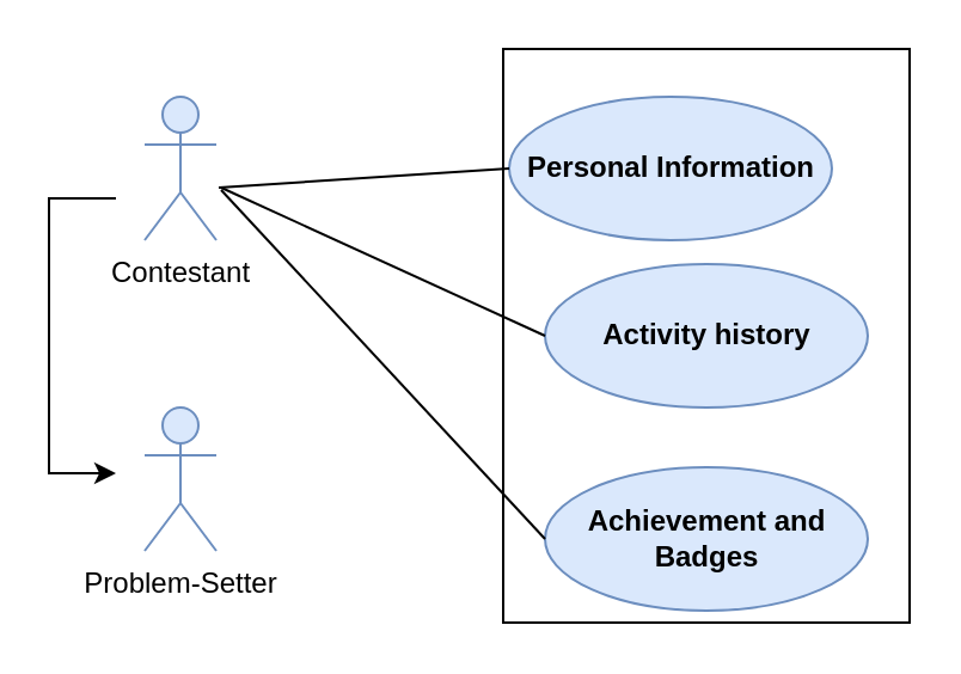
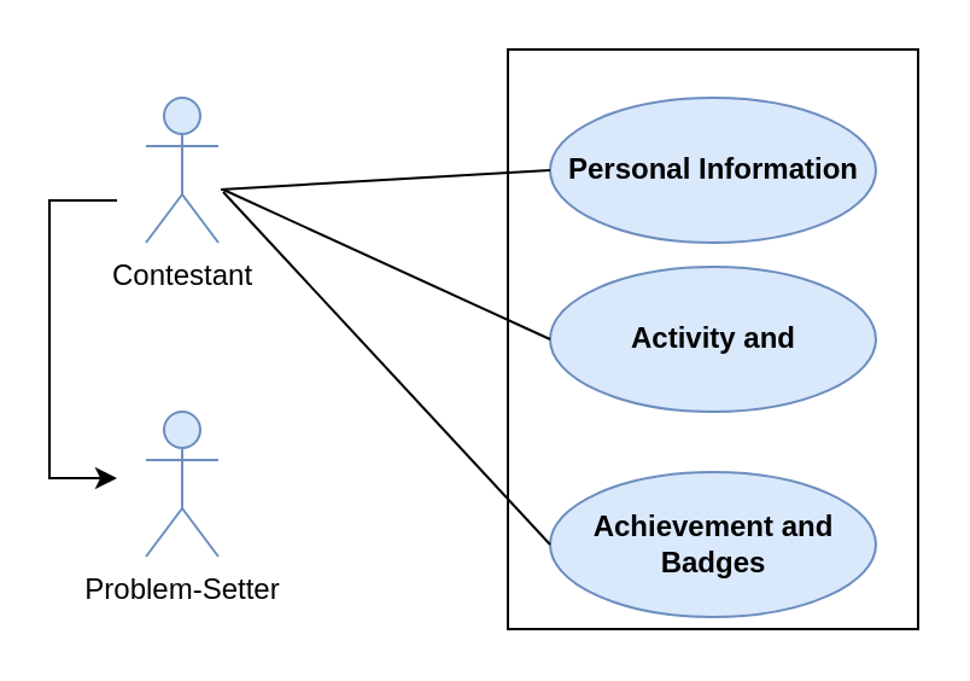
  <mxCell id="0" />
  <mxCell id="1" parent="0" />
  <mxCell id="2" value="" style="rounded=0;whiteSpace=wrap;html=1;" vertex="1" parent="1"><mxGeometry x="210" y="20" width="170" height="240" as="geometry" /></mxCell>
- <mxCell id="3" value="&lt;b&gt;Personal Information&lt;/b&gt;" style="ellipse;whiteSpace=wrap;html=1;fillColor=#dae8fc;strokeColor=#6c8ebf;" vertex="1" parent="1"><mxGeometry x="212.5" y="40" width="135" height="60" as="geometry" /></mxCell>
- <mxCell id="4" value="&lt;b&gt;Activity history&lt;/b&gt;" style="ellipse;whiteSpace=wrap;html=1;fillColor=#dae8fc;strokeColor=#6c8ebf;" vertex="1" parent="1"><mxGeometry x="227.5" y="110" width="135" height="60" as="geometry" /></mxCell>
+ <mxCell id="3" value="&lt;b&gt;Personal Information&lt;/b&gt;" style="ellipse;whiteSpace=wrap;html=1;fillColor=#dae8fc;strokeColor=#6c8ebf;" vertex="1" parent="1"><mxGeometry x="227.5" y="40" width="135" height="60" as="geometry" /></mxCell>
+ <mxCell id="4" value="&lt;b&gt;Activity and&lt;/b&gt;" style="ellipse;whiteSpace=wrap;html=1;fillColor=#dae8fc;strokeColor=#6c8ebf;" vertex="1" parent="1"><mxGeometry x="227.5" y="110" width="135" height="60" as="geometry" /></mxCell>
  <mxCell id="5" value="&lt;b&gt;Achievement and Badges&lt;/b&gt;" style="ellipse;whiteSpace=wrap;html=1;fillColor=#dae8fc;strokeColor=#6c8ebf;" vertex="1" parent="1"><mxGeometry x="227.5" y="195" width="135" height="60" as="geometry" /></mxCell>
  <mxCell id="6" value="Contestant" style="shape=umlActor;verticalLabelPosition=bottom;verticalAlign=top;html=1;outlineConnect=0;fillColor=#dae8fc;strokeColor=#6c8ebf;" vertex="1" parent="1"><mxGeometry x="60" y="40" width="30" height="60" as="geometry" /></mxCell>
  <mxCell id="7" value="Problem-Setter" style="shape=umlActor;verticalLabelPosition=bottom;verticalAlign=top;html=1;outlineConnect=0;fillColor=#dae8fc;strokeColor=#6c8ebf;" vertex="1" parent="1"><mxGeometry x="60" y="170" width="30" height="60" as="geometry" /></mxCell>
  <mxCell id="8" value="" style="edgeStyle=orthogonalEdgeStyle;rounded=0;orthogonalLoop=1;jettySize=auto;html=1;" edge="1" parent="1"><mxGeometry relative="1" as="geometry"><Array as="points"><mxPoint x="20" y="82.5" /><mxPoint x="20" y="197.5" /></Array><mxPoint x="48" y="82.5" as="sourcePoint" /><mxPoint x="48" y="197.5" as="targetPoint" /></mxGeometry></mxCell>
  <mxCell id="9" value="" style="endArrow=none;html=1;rounded=0;entryX=0;entryY=0.5;entryDx=0;entryDy=0;" edge="1" parent="1" target="3"><mxGeometry width="50" height="50" relative="1" as="geometry"><mxPoint x="91" y="78" as="sourcePoint" /><mxPoint x="141" y="28" as="targetPoint" /></mxGeometry></mxCell>
  <mxCell id="10" value="" style="endArrow=none;html=1;rounded=0;exitX=0;exitY=0.5;exitDx=0;exitDy=0;" edge="1" parent="1" source="4"><mxGeometry width="50" height="50" relative="1" as="geometry"><mxPoint x="42" y="128" as="sourcePoint" /><mxPoint x="92" y="78" as="targetPoint" /></mxGeometry></mxCell>
  <mxCell id="11" value="" style="endArrow=none;html=1;rounded=0;exitX=0;exitY=0.5;exitDx=0;exitDy=0;" edge="1" parent="1" source="5"><mxGeometry width="50" height="50" relative="1" as="geometry"><mxPoint x="42" y="129" as="sourcePoint" /><mxPoint x="92" y="79" as="targetPoint" /></mxGeometry></mxCell>
